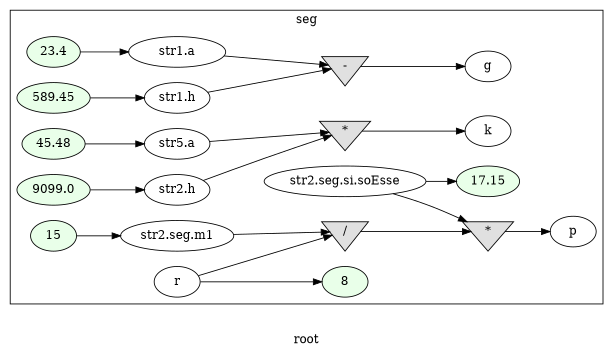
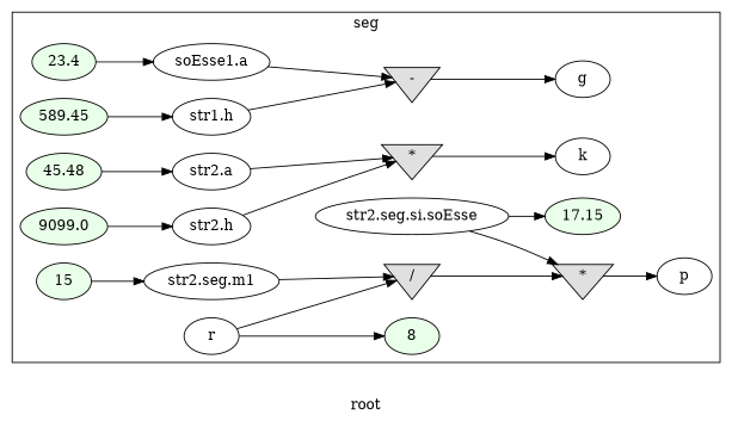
  digraph {
    label=root
    rankdir=LR
    node [style=filled]
    n1 [fillcolor="#E9FFE9" label=23.4 startinglines=25]
-   n2 [label="str1.a" startingline=25 style=""]
+   n2 [label="soEsse1.a" startingline=25 style=""]
    n3 [fillcolor="#E9FFE9" label=589.45 startinglines=26]
    n4 [label="str1.h" startingline=26 style=""]
    n5 [fillcolor="#E9FFE9" label=45.48 startinglines=28]
-   n6 [label="str5.a" startingline=28 style=""]
+   n6 [label="str2.a" startingline=28 style=""]
    n7 [fillcolor="#E9FFE9" label=9099.0 startinglines=29]
    n8 [label="str2.h" startingline=29 style=""]
    n9 [fillcolor="#E9FFE9" label=15 startinglines=31]
    n10 [label="str2.seg.m1" startingline=31 style=""]
    n11 [fillcolor="#E9FFE9" label=17.15 startinglines=32]
    n12 [label="str2.seg.si.soEsse" startingline=32 style=""]
    n13 [fillcolor="#E9FFE9" label=8 startinglines=34]
    n14 [label=r startingline=34 style=""]
    n15 [fillcolor="#E0E0E0" label="/" shape=invtriangle startinglines=35]
    n16 [fillcolor="#E0E0E0" label="*" shape=invtriangle startinglines=35]
    n17 [label=p startingline=35 style=""]
    n18 [fillcolor="#E0E0E0" label="-" shape=invtriangle startinglines=37]
    n19 [label=g startingline=37 style=""]
    n20 [fillcolor="#E0E0E0" label="*" shape=invtriangle startinglines=38]
    n21 [label=k startingline=38 style=""]
    subgraph cluster_1 {
      label=seg
      parent=G
      startinglines="13_22_22"
      n1
      n2
      n3
      n4
      n5
      n6
      n7
      n8
      n9
      n10
      n11
      n12
      n13
      n14
      n15
      n16
      n17
      n18
      n19
      n20
      n21
    }
    n1 -> n2
    n2 -> n18
    n3 -> n4
    n4 -> n18
    n5 -> n6
    n6 -> n20
    n7 -> n8
    n8 -> n20
    n9 -> n10
    n10 -> n15
    n12 -> n11
    n12 -> n16
    n14 -> n13
    n14 -> n15
    n15 -> n16
    n16 -> n17
    n18 -> n19
    n20 -> n21
  }
